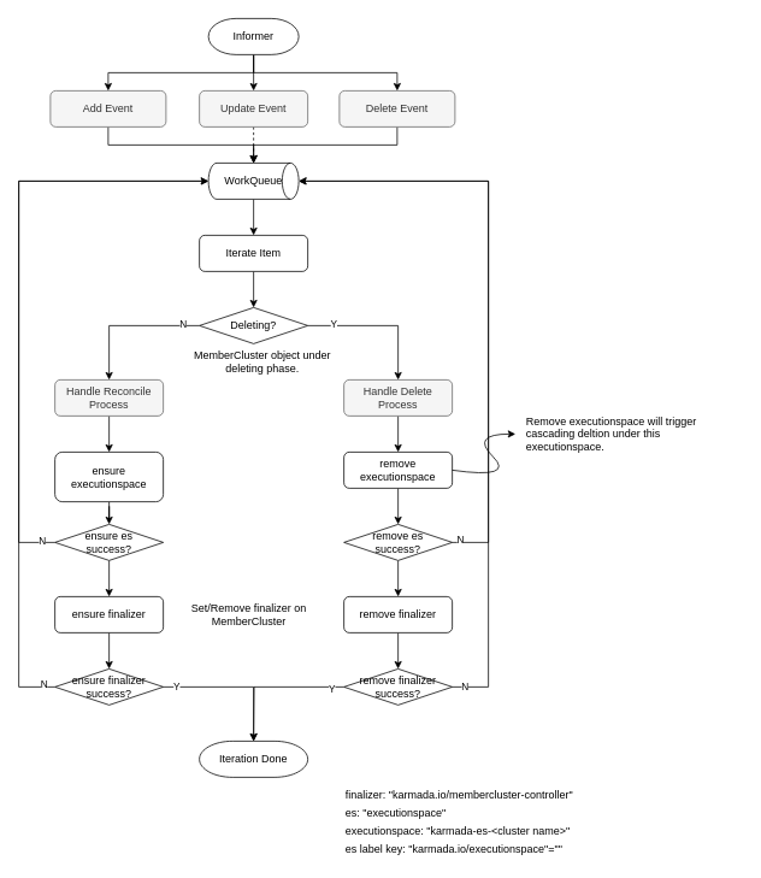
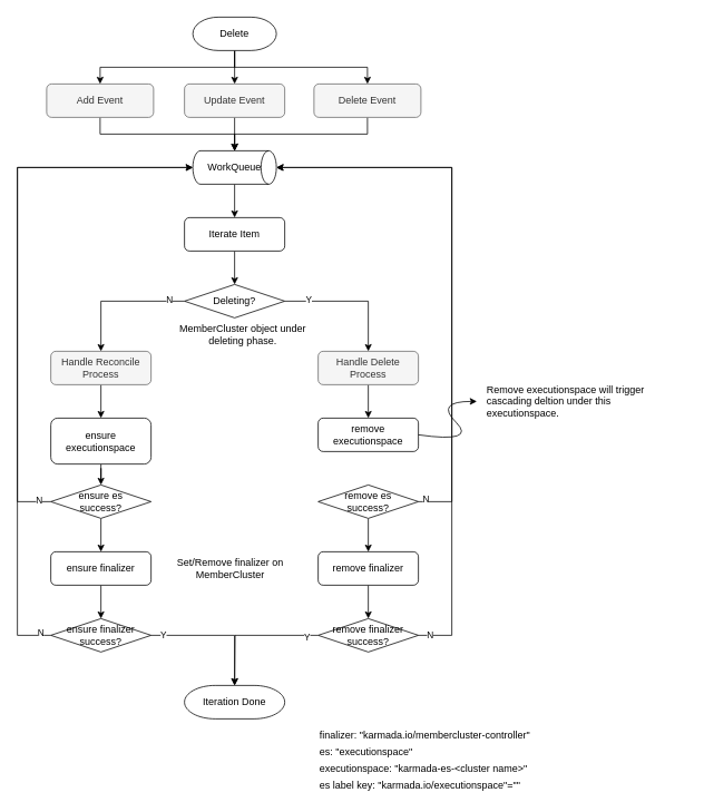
  <mxCell id="0" />
  <mxCell id="1" parent="0" />
  <mxCell id="2" value="" style="edgeStyle=orthogonalEdgeStyle;rounded=0;orthogonalLoop=1;jettySize=auto;html=1;" edge="1" parent="1" source="3" target="8"><mxGeometry relative="1" as="geometry" /></mxCell>
  <mxCell id="3" value="Iterate Item" style="rounded=1;whiteSpace=wrap;html=1;" vertex="1" parent="1"><mxGeometry x="220" y="260" width="120" height="40" as="geometry" /></mxCell>
  <mxCell id="4" style="edgeStyle=orthogonalEdgeStyle;rounded=0;orthogonalLoop=1;jettySize=auto;html=1;entryX=0.5;entryY=0;entryDx=0;entryDy=0;" edge="1" parent="1" source="8" target="12"><mxGeometry relative="1" as="geometry" /></mxCell>
  <mxCell id="5" value="Y" style="edgeLabel;html=1;align=center;verticalAlign=middle;resizable=0;points=[];" vertex="1" connectable="0" parent="4"><mxGeometry x="-0.65" y="2" relative="1" as="geometry"><mxPoint as="offset" /></mxGeometry></mxCell>
  <mxCell id="6" style="edgeStyle=orthogonalEdgeStyle;rounded=0;orthogonalLoop=1;jettySize=auto;html=1;entryX=0.5;entryY=0;entryDx=0;entryDy=0;" edge="1" parent="1" source="8" target="10"><mxGeometry relative="1" as="geometry" /></mxCell>
  <mxCell id="7" value="N" style="edgeLabel;html=1;align=center;verticalAlign=middle;resizable=0;points=[];" vertex="1" connectable="0" parent="6"><mxGeometry x="-0.762" y="-2" relative="1" as="geometry"><mxPoint as="offset" /></mxGeometry></mxCell>
  <mxCell id="8" value="Deleting?" style="strokeWidth=1;html=1;shape=mxgraph.flowchart.decision;whiteSpace=wrap;" vertex="1" parent="1"><mxGeometry x="220" y="340" width="120" height="40" as="geometry" /></mxCell>
  <mxCell id="9" value="" style="edgeStyle=orthogonalEdgeStyle;rounded=0;orthogonalLoop=1;jettySize=auto;html=1;" edge="1" parent="1" source="10" target="22"><mxGeometry relative="1" as="geometry" /></mxCell>
  <mxCell id="10" value="Handle Reconcile&lt;br&gt;Process" style="rounded=1;whiteSpace=wrap;html=1;labelBackgroundColor=none;fillColor=#f5f5f5;strokeColor=#666666;fontColor=#333333;" vertex="1" parent="1"><mxGeometry x="60" y="420" width="120" height="40" as="geometry" /></mxCell>
  <mxCell id="11" value="" style="edgeStyle=orthogonalEdgeStyle;rounded=0;orthogonalLoop=1;jettySize=auto;html=1;" edge="1" parent="1" source="12" target="32"><mxGeometry relative="1" as="geometry" /></mxCell>
  <mxCell id="12" value="Handle Delete Process" style="rounded=1;whiteSpace=wrap;html=1;fillColor=#f5f5f5;strokeColor=#666666;fontColor=#333333;" vertex="1" parent="1"><mxGeometry x="380" y="420" width="120" height="40" as="geometry" /></mxCell>
  <mxCell id="13" value="" style="edgeStyle=orthogonalEdgeStyle;rounded=0;orthogonalLoop=1;jettySize=auto;html=1;" edge="1" parent="1" source="14" target="20"><mxGeometry relative="1" as="geometry" /></mxCell>
  <mxCell id="14" value="ensure finalizer" style="rounded=1;whiteSpace=wrap;html=1;" vertex="1" parent="1"><mxGeometry x="60" y="660" width="120" height="40" as="geometry" /></mxCell>
  <mxCell id="15" value="finalizer: &quot;karmada.io/membercluster-controller&quot;" style="text;html=1;strokeColor=none;fillColor=none;align=left;verticalAlign=middle;whiteSpace=wrap;rounded=0;fontStyle=0" vertex="1" parent="1"><mxGeometry x="380" y="870" width="320" height="20" as="geometry" /></mxCell>
  <mxCell id="16" style="edgeStyle=orthogonalEdgeStyle;rounded=0;orthogonalLoop=1;jettySize=auto;html=1;entryX=0.5;entryY=0;entryDx=0;entryDy=0;entryPerimeter=0;" edge="1" parent="1" source="20" target="40"><mxGeometry relative="1" as="geometry" /></mxCell>
  <mxCell id="17" value="Y" style="edgeLabel;html=1;align=center;verticalAlign=middle;resizable=0;points=[];" vertex="1" connectable="0" parent="16"><mxGeometry x="-0.825" y="1" relative="1" as="geometry"><mxPoint as="offset" /></mxGeometry></mxCell>
  <mxCell id="18" style="edgeStyle=orthogonalEdgeStyle;rounded=0;orthogonalLoop=1;jettySize=auto;html=1;entryX=0;entryY=0.5;entryDx=0;entryDy=0;entryPerimeter=0;" edge="1" parent="1" source="20" target="57"><mxGeometry relative="1" as="geometry"><mxPoint x="220" y="200" as="targetPoint" /><Array as="points"><mxPoint x="20" y="760" /><mxPoint x="20" y="200" /></Array></mxGeometry></mxCell>
  <mxCell id="19" value="N" style="edgeLabel;html=1;align=center;verticalAlign=middle;resizable=0;points=[];" vertex="1" connectable="0" parent="18"><mxGeometry x="-0.969" y="-4" relative="1" as="geometry"><mxPoint as="offset" /></mxGeometry></mxCell>
  <mxCell id="20" value="ensure finalizer&lt;br&gt;success?" style="strokeWidth=1;html=1;shape=mxgraph.flowchart.decision;whiteSpace=wrap;" vertex="1" parent="1"><mxGeometry x="60" y="740" width="120" height="40" as="geometry" /></mxCell>
  <mxCell id="21" value="" style="edgeStyle=orthogonalEdgeStyle;rounded=0;orthogonalLoop=1;jettySize=auto;html=1;" edge="1" parent="1" source="22" target="26"><mxGeometry relative="1" as="geometry" /></mxCell>
  <mxCell id="22" value="ensure executionspace" style="rounded=1;whiteSpace=wrap;html=1;" vertex="1" parent="1"><mxGeometry x="60" y="500" width="120" height="55" as="geometry" /></mxCell>
  <mxCell id="23" value="" style="edgeStyle=orthogonalEdgeStyle;rounded=0;orthogonalLoop=1;jettySize=auto;html=1;" edge="1" parent="1" source="26" target="14"><mxGeometry relative="1" as="geometry" /></mxCell>
  <mxCell id="24" style="edgeStyle=orthogonalEdgeStyle;rounded=0;orthogonalLoop=1;jettySize=auto;html=1;entryX=0;entryY=0.5;entryDx=0;entryDy=0;entryPerimeter=0;" edge="1" parent="1" source="26" target="57"><mxGeometry relative="1" as="geometry"><Array as="points"><mxPoint x="20" y="600" /><mxPoint x="20" y="200" /></Array></mxGeometry></mxCell>
  <mxCell id="25" value="N" style="edgeLabel;html=1;align=center;verticalAlign=middle;resizable=0;points=[];" vertex="1" connectable="0" parent="24"><mxGeometry x="-0.955" y="-3" relative="1" as="geometry"><mxPoint as="offset" /></mxGeometry></mxCell>
  <mxCell id="26" value="ensure es&lt;br&gt;success?" style="strokeWidth=1;html=1;shape=mxgraph.flowchart.decision;whiteSpace=wrap;" vertex="1" parent="1"><mxGeometry x="60" y="580" width="120" height="40" as="geometry" /></mxCell>
  <mxCell id="27" value="" style="edgeStyle=orthogonalEdgeStyle;rounded=0;orthogonalLoop=1;jettySize=auto;html=1;" edge="1" parent="1" source="30" target="34"><mxGeometry relative="1" as="geometry" /></mxCell>
  <mxCell id="28" style="edgeStyle=orthogonalEdgeStyle;rounded=0;orthogonalLoop=1;jettySize=auto;html=1;entryX=1;entryY=0.5;entryDx=0;entryDy=0;entryPerimeter=0;" edge="1" parent="1" source="30" target="57"><mxGeometry relative="1" as="geometry"><Array as="points"><mxPoint x="540" y="600" /><mxPoint x="540" y="200" /></Array></mxGeometry></mxCell>
  <mxCell id="29" value="N" style="edgeLabel;html=1;align=center;verticalAlign=middle;resizable=0;points=[];" vertex="1" connectable="0" parent="28"><mxGeometry x="-0.974" y="4" relative="1" as="geometry"><mxPoint as="offset" /></mxGeometry></mxCell>
  <mxCell id="30" value="remove es&lt;br&gt;success?" style="strokeWidth=1;html=1;shape=mxgraph.flowchart.decision;whiteSpace=wrap;" vertex="1" parent="1"><mxGeometry x="380" y="580" width="120" height="40" as="geometry" /></mxCell>
- <mxCell id="31" value="" style="edgeStyle=orthogonalEdgeStyle;rounded=0;orthogonalLoop=1;jettySize=auto;html=1;" edge="1" parent="1" source="32" target="30"><mxGeometry relative="1" as="geometry" /></mxCell>
  <mxCell id="32" value="remove executionspace" style="rounded=1;whiteSpace=wrap;html=1;" vertex="1" parent="1"><mxGeometry x="380" y="500" width="120" height="40" as="geometry" /></mxCell>
  <mxCell id="33" value="" style="edgeStyle=orthogonalEdgeStyle;rounded=0;orthogonalLoop=1;jettySize=auto;html=1;" edge="1" parent="1" source="34" target="39"><mxGeometry relative="1" as="geometry" /></mxCell>
  <mxCell id="34" value="remove finalizer" style="rounded=1;whiteSpace=wrap;html=1;" vertex="1" parent="1"><mxGeometry x="380" y="660" width="120" height="40" as="geometry" /></mxCell>
  <mxCell id="35" style="edgeStyle=orthogonalEdgeStyle;rounded=0;orthogonalLoop=1;jettySize=auto;html=1;" edge="1" parent="1" source="39"><mxGeometry relative="1" as="geometry"><mxPoint x="280" y="820" as="targetPoint" /></mxGeometry></mxCell>
  <mxCell id="36" value="Y" style="edgeLabel;html=1;align=center;verticalAlign=middle;resizable=0;points=[];" vertex="1" connectable="0" parent="35"><mxGeometry x="-0.821" y="2" relative="1" as="geometry"><mxPoint as="offset" /></mxGeometry></mxCell>
  <mxCell id="37" style="edgeStyle=orthogonalEdgeStyle;rounded=0;orthogonalLoop=1;jettySize=auto;html=1;entryX=1;entryY=0.5;entryDx=0;entryDy=0;entryPerimeter=0;" edge="1" parent="1" source="39" target="57"><mxGeometry relative="1" as="geometry"><mxPoint x="340" y="280" as="targetPoint" /><Array as="points"><mxPoint x="540" y="760" /><mxPoint x="540" y="200" /></Array></mxGeometry></mxCell>
  <mxCell id="38" value="N" style="edgeLabel;html=1;align=center;verticalAlign=middle;resizable=0;points=[];" vertex="1" connectable="0" parent="37"><mxGeometry x="-0.968" y="1" relative="1" as="geometry"><mxPoint as="offset" /></mxGeometry></mxCell>
  <mxCell id="39" value="remove finalizer&lt;br&gt;success?" style="strokeWidth=1;html=1;shape=mxgraph.flowchart.decision;whiteSpace=wrap;" vertex="1" parent="1"><mxGeometry x="380" y="740" width="120" height="40" as="geometry" /></mxCell>
  <mxCell id="40" value="Iteration Done" style="strokeWidth=1;html=1;shape=mxgraph.flowchart.terminator;whiteSpace=wrap;align=center;" vertex="1" parent="1"><mxGeometry x="220" y="820" width="120" height="40" as="geometry" /></mxCell>
  <mxCell id="41" value="Remove executionspace will trigger cascading deltion under this executionspace.&amp;nbsp;" style="text;html=1;strokeColor=none;fillColor=none;align=left;verticalAlign=middle;whiteSpace=wrap;rounded=0;" vertex="1" parent="1"><mxGeometry x="580" y="460" width="240" height="40" as="geometry" /></mxCell>
  <mxCell id="42" value="" style="curved=1;endArrow=classic;html=1;exitX=1;exitY=0.5;exitDx=0;exitDy=0;" edge="1" parent="1" source="32"><mxGeometry width="50" height="50" relative="1" as="geometry"><mxPoint x="520" y="530" as="sourcePoint" /><mxPoint x="570" y="480" as="targetPoint" /><Array as="points"><mxPoint x="570" y="530" /><mxPoint x="520" y="480" /></Array></mxGeometry></mxCell>
  <mxCell id="43" value="executionspace: &quot;karmada-es-&amp;lt;cluster name&amp;gt;&quot;" style="text;html=1;strokeColor=none;fillColor=none;align=left;verticalAlign=middle;whiteSpace=wrap;rounded=0;fontStyle=0" vertex="1" parent="1"><mxGeometry x="380" y="910" width="320" height="20" as="geometry" /></mxCell>
  <mxCell id="44" value="MemberCluster object under deleting phase." style="text;html=1;strokeColor=none;fillColor=none;align=center;verticalAlign=middle;whiteSpace=wrap;rounded=0;" vertex="1" parent="1"><mxGeometry x="210" y="390" width="160" height="20" as="geometry" /></mxCell>
  <mxCell id="45" value="Set/Remove finalizer on MemberCluster" style="text;html=1;strokeColor=none;fillColor=none;align=center;verticalAlign=middle;whiteSpace=wrap;rounded=0;" vertex="1" parent="1"><mxGeometry x="190" y="670" width="170" height="20" as="geometry" /></mxCell>
  <mxCell id="46" value="es: &quot;executionspace&quot;" style="text;html=1;strokeColor=none;fillColor=none;align=left;verticalAlign=middle;whiteSpace=wrap;rounded=0;fontStyle=0" vertex="1" parent="1"><mxGeometry x="380" y="890" width="320" height="20" as="geometry" /></mxCell>
  <mxCell id="47" value="es label key: &quot;karmada.io/executionspace&quot;=&quot;&quot;" style="text;html=1;strokeColor=none;fillColor=none;align=left;verticalAlign=middle;whiteSpace=wrap;rounded=0;fontStyle=0" vertex="1" parent="1"><mxGeometry x="380" y="930" width="320" height="20" as="geometry" /></mxCell>
  <mxCell id="48" style="edgeStyle=orthogonalEdgeStyle;rounded=0;orthogonalLoop=1;jettySize=auto;html=1;" edge="1" parent="1" source="49" target="57"><mxGeometry relative="1" as="geometry"><Array as="points"><mxPoint x="119" y="160" /><mxPoint x="280" y="160" /></Array></mxGeometry></mxCell>
  <mxCell id="49" value="Add Event" style="rounded=1;whiteSpace=wrap;html=1;labelBackgroundColor=none;fillColor=#f5f5f5;strokeColor=#666666;fontColor=#333333;" vertex="1" parent="1"><mxGeometry x="55" y="100" width="128" height="40" as="geometry" /></mxCell>
  <mxCell id="50" style="edgeStyle=orthogonalEdgeStyle;rounded=0;orthogonalLoop=1;jettySize=auto;html=1;" edge="1" parent="1" source="51"><mxGeometry relative="1" as="geometry"><mxPoint x="280" y="180" as="targetPoint" /><Array as="points"><mxPoint x="439" y="160" /><mxPoint x="280" y="160" /></Array></mxGeometry></mxCell>
  <mxCell id="51" value="Delete Event" style="rounded=1;whiteSpace=wrap;html=1;fillColor=#f5f5f5;strokeColor=#666666;fontColor=#333333;" vertex="1" parent="1"><mxGeometry x="375" y="100" width="128" height="40" as="geometry" /></mxCell>
  <mxCell id="52" style="edgeStyle=orthogonalEdgeStyle;rounded=0;orthogonalLoop=1;jettySize=auto;html=1;exitX=0.5;exitY=1;exitDx=0;exitDy=0;exitPerimeter=0;" edge="1" parent="1" source="55" target="49"><mxGeometry relative="1" as="geometry" /></mxCell>
  <mxCell id="53" value="" style="edgeStyle=orthogonalEdgeStyle;rounded=0;orthogonalLoop=1;jettySize=auto;html=1;" edge="1" parent="1" source="55" target="59"><mxGeometry relative="1" as="geometry" /></mxCell>
  <mxCell id="54" style="edgeStyle=orthogonalEdgeStyle;rounded=0;orthogonalLoop=1;jettySize=auto;html=1;entryX=0.5;entryY=0;entryDx=0;entryDy=0;exitX=0.5;exitY=1;exitDx=0;exitDy=0;exitPerimeter=0;" edge="1" parent="1" source="55" target="51"><mxGeometry relative="1" as="geometry" /></mxCell>
- <mxCell id="55" value="Informer" style="strokeWidth=1;html=1;shape=mxgraph.flowchart.terminator;whiteSpace=wrap;" vertex="1" parent="1"><mxGeometry x="230" y="20" width="100" height="40" as="geometry" /></mxCell>
+ <mxCell id="55" value="Delete" style="strokeWidth=1;html=1;shape=mxgraph.flowchart.terminator;whiteSpace=wrap;" vertex="1" parent="1"><mxGeometry x="230" y="20" width="100" height="40" as="geometry" /></mxCell>
  <mxCell id="56" value="" style="edgeStyle=orthogonalEdgeStyle;rounded=0;orthogonalLoop=1;jettySize=auto;html=1;" edge="1" parent="1" source="57" target="3"><mxGeometry relative="1" as="geometry" /></mxCell>
  <mxCell id="57" value="WorkQueue" style="strokeWidth=1;html=1;shape=mxgraph.flowchart.direct_data;whiteSpace=wrap;" vertex="1" parent="1"><mxGeometry x="230" y="180" width="100" height="40" as="geometry" /></mxCell>
- <mxCell id="58" value="" style="edgeStyle=orthogonalEdgeStyle;rounded=0;orthogonalLoop=1;jettySize=auto;html=1;dashed=1;" edge="1" parent="1" source="59" target="57"><mxGeometry relative="1" as="geometry" /></mxCell>
+ <mxCell id="58" value="" style="edgeStyle=orthogonalEdgeStyle;rounded=0;orthogonalLoop=1;jettySize=auto;html=1;" edge="1" parent="1" source="59" target="57"><mxGeometry relative="1" as="geometry" /></mxCell>
  <mxCell id="59" value="Update Event" style="rounded=1;whiteSpace=wrap;html=1;labelBackgroundColor=none;fillColor=#f5f5f5;strokeColor=#666666;fontColor=#333333;" vertex="1" parent="1"><mxGeometry x="220" y="100" width="120" height="40" as="geometry" /></mxCell>
